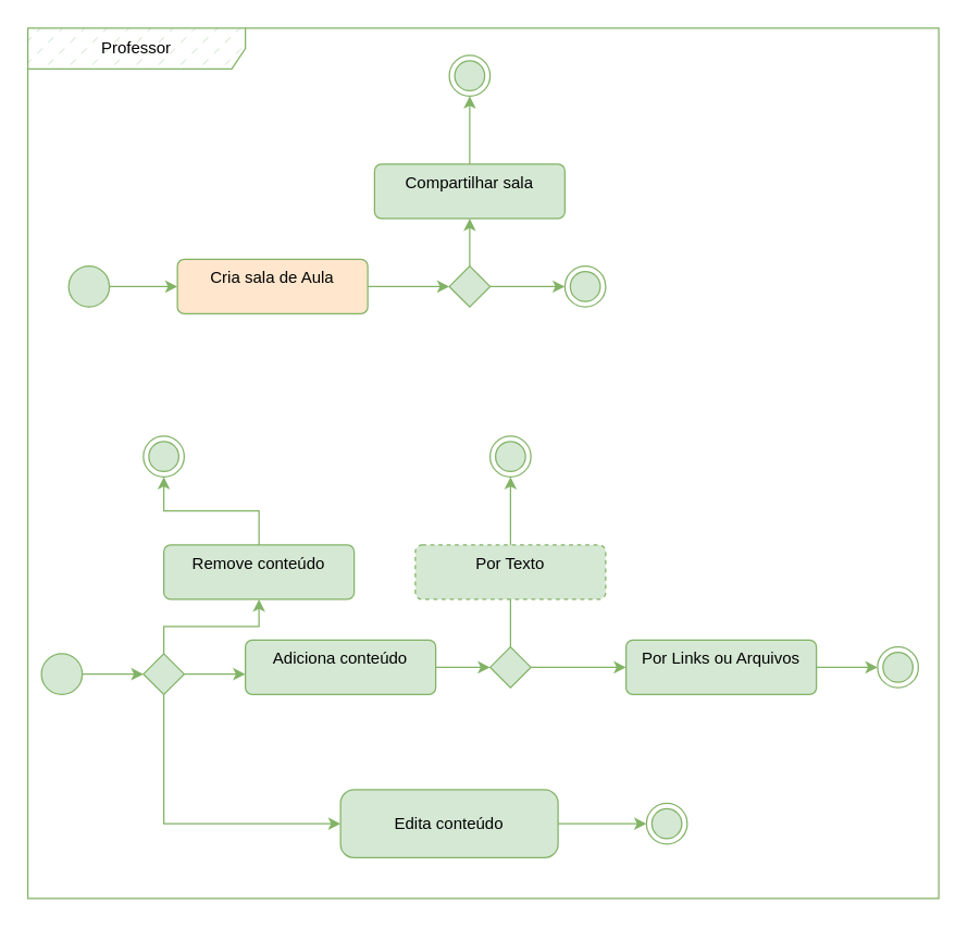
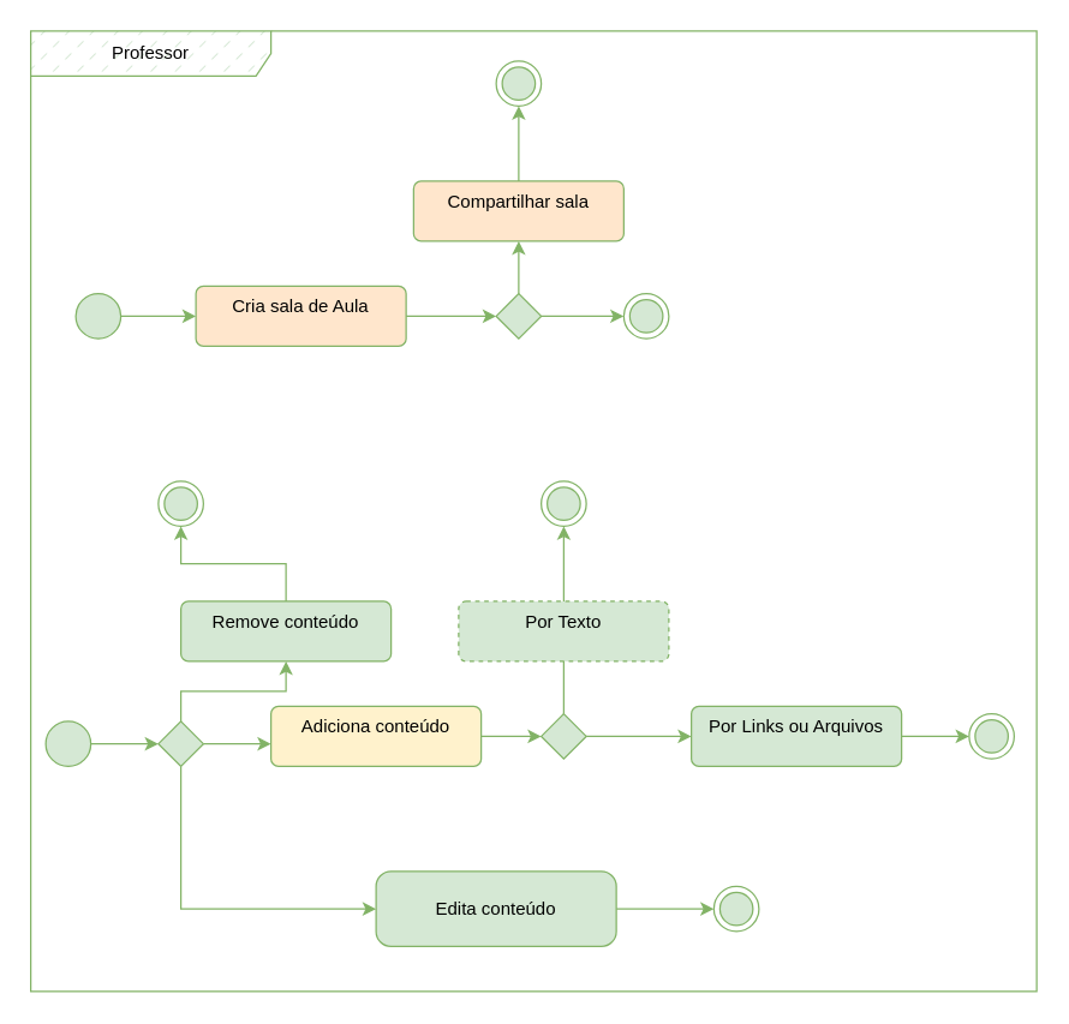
  <mxCell id="0" />
  <mxCell id="1" parent="0" />
  <mxCell id="2" value="Professor" style="shape=umlFrame;whiteSpace=wrap;html=1;pointerEvents=0;recursiveResize=0;container=1;collapsible=0;width=160;fillStyle=dashed;fillColor=#d5e8d4;strokeColor=#82b366;" parent="1" vertex="1"><mxGeometry x="20" y="20" width="670" height="640" as="geometry" /></mxCell>
  <mxCell id="3" style="edgeStyle=orthogonalEdgeStyle;rounded=0;orthogonalLoop=1;jettySize=auto;html=1;entryX=0;entryY=0.5;entryDx=0;entryDy=0;fillColor=#d5e8d4;strokeColor=#82b366;" parent="2" source="4" target="7" edge="1"><mxGeometry relative="1" as="geometry" /></mxCell>
- <mxCell id="4" value="Adiciona conteúdo" style="html=1;align=center;verticalAlign=top;rounded=1;absoluteArcSize=1;arcSize=10;dashed=0;whiteSpace=wrap;fillColor=#d5e8d4;strokeColor=#82b366;" parent="2" vertex="1"><mxGeometry x="160" y="450" width="140" height="40" as="geometry" /></mxCell>
+ <mxCell id="4" value="Adiciona conteúdo" style="html=1;align=center;verticalAlign=top;rounded=1;absoluteArcSize=1;arcSize=10;dashed=0;whiteSpace=wrap;fillColor=#fff2cc;strokeColor=#82b366;" parent="2" vertex="1"><mxGeometry x="160" y="450" width="140" height="40" as="geometry" /></mxCell>
  <mxCell id="5" style="edgeStyle=orthogonalEdgeStyle;rounded=0;orthogonalLoop=1;jettySize=auto;html=1;fillColor=#d5e8d4;strokeColor=#82b366;" parent="2" source="7" edge="1"><mxGeometry relative="1" as="geometry"><mxPoint x="355" y="400" as="targetPoint" /></mxGeometry></mxCell>
  <mxCell id="6" style="edgeStyle=orthogonalEdgeStyle;rounded=0;orthogonalLoop=1;jettySize=auto;html=1;fillColor=#d5e8d4;strokeColor=#82b366;" parent="2" source="7" edge="1"><mxGeometry relative="1" as="geometry"><mxPoint x="440" y="470" as="targetPoint" /></mxGeometry></mxCell>
  <mxCell id="7" value="" style="rhombus;fillColor=#d5e8d4;strokeColor=#82b366;" parent="2" vertex="1"><mxGeometry x="340" y="455" width="30" height="30" as="geometry" /></mxCell>
  <mxCell id="8" style="edgeStyle=orthogonalEdgeStyle;rounded=0;orthogonalLoop=1;jettySize=auto;html=1;fillColor=#d5e8d4;strokeColor=#82b366;" parent="2" source="9" target="12" edge="1"><mxGeometry relative="1" as="geometry"><mxPoint x="640" y="470" as="targetPoint" /></mxGeometry></mxCell>
  <mxCell id="9" value="Por Links ou Arquivos" style="html=1;align=center;verticalAlign=top;rounded=1;absoluteArcSize=1;arcSize=10;dashed=0;whiteSpace=wrap;fillColor=#d5e8d4;strokeColor=#82b366;" parent="2" vertex="1"><mxGeometry x="440" y="450" width="140" height="40" as="geometry" /></mxCell>
  <mxCell id="10" style="edgeStyle=orthogonalEdgeStyle;rounded=0;orthogonalLoop=1;jettySize=auto;html=1;fillColor=#d5e8d4;strokeColor=#82b366;" parent="2" source="11" target="13" edge="1"><mxGeometry relative="1" as="geometry"><mxPoint x="355.0" y="330" as="targetPoint" /></mxGeometry></mxCell>
  <mxCell id="11" value="Por Texto" style="html=1;align=center;verticalAlign=top;rounded=1;absoluteArcSize=1;arcSize=10;dashed=1;whiteSpace=wrap;fillColor=#d5e8d4;strokeColor=#82b366;" parent="2" vertex="1"><mxGeometry x="285" y="380" width="140" height="40" as="geometry" /></mxCell>
  <mxCell id="12" value="" style="ellipse;html=1;shape=endState;fillColor=#d5e8d4;strokeColor=#82b366;" parent="2" vertex="1"><mxGeometry x="625" y="455" width="30" height="30" as="geometry" /></mxCell>
  <mxCell id="13" value="" style="ellipse;html=1;shape=endState;fillColor=#d5e8d4;strokeColor=#82b366;" parent="2" vertex="1"><mxGeometry x="340.0" y="300" width="30" height="30" as="geometry" /></mxCell>
  <mxCell id="14" style="edgeStyle=orthogonalEdgeStyle;rounded=0;orthogonalLoop=1;jettySize=auto;html=1;fillColor=#d5e8d4;strokeColor=#82b366;" parent="2" source="18" edge="1"><mxGeometry relative="1" as="geometry"><mxPoint x="160" y="475" as="targetPoint" /></mxGeometry></mxCell>
  <mxCell id="15" style="edgeStyle=orthogonalEdgeStyle;rounded=0;orthogonalLoop=1;jettySize=auto;html=1;exitX=0;exitY=0.5;exitDx=0;exitDy=0;entryX=0;entryY=0;entryDx=0;entryDy=0;fillColor=#d5e8d4;strokeColor=#82b366;" parent="2" source="20" target="20" edge="1"><mxGeometry relative="1" as="geometry" /></mxCell>
  <mxCell id="16" value="" style="edgeStyle=orthogonalEdgeStyle;rounded=0;orthogonalLoop=1;jettySize=auto;html=1;fillColor=#d5e8d4;strokeColor=#82b366;" edge="1" parent="2" source="18" target="22"><mxGeometry relative="1" as="geometry" /></mxCell>
  <mxCell id="17" style="edgeStyle=orthogonalEdgeStyle;rounded=0;orthogonalLoop=1;jettySize=auto;html=1;exitX=0.5;exitY=1;exitDx=0;exitDy=0;entryX=0;entryY=0.5;entryDx=0;entryDy=0;fillColor=#d5e8d4;strokeColor=#82b366;" edge="1" parent="2" source="18" target="36"><mxGeometry relative="1" as="geometry" /></mxCell>
  <mxCell id="18" value="" style="rhombus;fillColor=#d5e8d4;strokeColor=#82b366;" parent="2" vertex="1"><mxGeometry x="85" y="460" width="30" height="30" as="geometry" /></mxCell>
  <mxCell id="19" value="" style="edgeStyle=orthogonalEdgeStyle;rounded=0;orthogonalLoop=1;jettySize=auto;html=1;fillColor=#d5e8d4;strokeColor=#82b366;" edge="1" parent="2" source="20" target="18"><mxGeometry relative="1" as="geometry" /></mxCell>
  <mxCell id="20" value="" style="ellipse;fillColor=#d5e8d4;html=1;strokeColor=#82b366;" parent="2" vertex="1"><mxGeometry x="10" y="460" width="30" height="30" as="geometry" /></mxCell>
  <mxCell id="21" style="edgeStyle=orthogonalEdgeStyle;rounded=0;orthogonalLoop=1;jettySize=auto;html=1;fillColor=#d5e8d4;strokeColor=#82b366;" parent="2" source="22" target="23" edge="1"><mxGeometry relative="1" as="geometry"><mxPoint x="100" y="340" as="targetPoint" /></mxGeometry></mxCell>
  <mxCell id="22" value="Remove conteúdo" style="html=1;align=center;verticalAlign=top;rounded=1;absoluteArcSize=1;arcSize=10;dashed=0;whiteSpace=wrap;fillColor=#d5e8d4;strokeColor=#82b366;" parent="2" vertex="1"><mxGeometry x="100" y="380" width="140" height="40" as="geometry" /></mxCell>
  <mxCell id="23" value="" style="ellipse;html=1;shape=endState;fillColor=#d5e8d4;strokeColor=#82b366;" parent="2" vertex="1"><mxGeometry x="85" y="300" width="30" height="30" as="geometry" /></mxCell>
  <mxCell id="24" style="edgeStyle=orthogonalEdgeStyle;rounded=0;orthogonalLoop=1;jettySize=auto;html=1;fillColor=#d5e8d4;strokeColor=#82b366;" parent="2" source="25" target="27" edge="1"><mxGeometry relative="1" as="geometry"><mxPoint x="160" y="190" as="targetPoint" /></mxGeometry></mxCell>
  <mxCell id="25" value="" style="ellipse;fillColor=#d5e8d4;html=1;strokeColor=#82b366;" parent="2" vertex="1"><mxGeometry x="30" y="175" width="30" height="30" as="geometry" /></mxCell>
  <mxCell id="26" style="edgeStyle=orthogonalEdgeStyle;rounded=0;orthogonalLoop=1;jettySize=auto;html=1;fillColor=#d5e8d4;strokeColor=#82b366;" parent="2" source="27" target="30" edge="1"><mxGeometry relative="1" as="geometry" /></mxCell>
  <mxCell id="27" value="Cria sala de Aula" style="html=1;align=center;verticalAlign=top;rounded=1;absoluteArcSize=1;arcSize=10;dashed=0;whiteSpace=wrap;fillColor=#ffe6cc;strokeColor=#82b366;" parent="2" vertex="1"><mxGeometry x="110" y="170" width="140" height="40" as="geometry" /></mxCell>
  <mxCell id="28" style="edgeStyle=orthogonalEdgeStyle;rounded=0;orthogonalLoop=1;jettySize=auto;html=1;fillColor=#d5e8d4;strokeColor=#82b366;" parent="2" source="30" target="32" edge="1"><mxGeometry relative="1" as="geometry"><mxPoint x="325" y="130" as="targetPoint" /></mxGeometry></mxCell>
  <mxCell id="29" style="edgeStyle=orthogonalEdgeStyle;rounded=0;orthogonalLoop=1;jettySize=auto;html=1;fillColor=#d5e8d4;strokeColor=#82b366;" parent="2" source="30" target="33" edge="1"><mxGeometry relative="1" as="geometry" /></mxCell>
  <mxCell id="30" value="" style="rhombus;fillColor=#d5e8d4;strokeColor=#82b366;" parent="2" vertex="1"><mxGeometry x="310" y="175" width="30" height="30" as="geometry" /></mxCell>
  <mxCell id="31" style="edgeStyle=orthogonalEdgeStyle;rounded=0;orthogonalLoop=1;jettySize=auto;html=1;fillColor=#d5e8d4;strokeColor=#82b366;" parent="2" source="32" target="34" edge="1"><mxGeometry relative="1" as="geometry"><mxPoint x="325.0" y="30" as="targetPoint" /></mxGeometry></mxCell>
- <mxCell id="32" value="Compartilhar sala" style="html=1;align=center;verticalAlign=top;rounded=1;absoluteArcSize=1;arcSize=10;dashed=0;whiteSpace=wrap;fillColor=#d5e8d4;strokeColor=#82b366;" parent="2" vertex="1"><mxGeometry x="255" y="100" width="140" height="40" as="geometry" /></mxCell>
+ <mxCell id="32" value="Compartilhar sala" style="html=1;align=center;verticalAlign=top;rounded=1;absoluteArcSize=1;arcSize=10;dashed=0;whiteSpace=wrap;fillColor=#ffe6cc;strokeColor=#82b366;" parent="2" vertex="1"><mxGeometry x="255" y="100" width="140" height="40" as="geometry" /></mxCell>
  <mxCell id="33" value="" style="ellipse;html=1;shape=endState;fillColor=#d5e8d4;strokeColor=#82b366;" parent="2" vertex="1"><mxGeometry x="395" y="175" width="30" height="30" as="geometry" /></mxCell>
  <mxCell id="34" value="" style="ellipse;html=1;shape=endState;fillColor=#d5e8d4;strokeColor=#82b366;" parent="2" vertex="1"><mxGeometry x="310.0" y="20" width="30" height="30" as="geometry" /></mxCell>
  <mxCell id="35" style="edgeStyle=orthogonalEdgeStyle;rounded=0;orthogonalLoop=1;jettySize=auto;html=1;fillColor=#d5e8d4;strokeColor=#82b366;" parent="2" source="36" target="37" edge="1"><mxGeometry relative="1" as="geometry"><mxPoint x="470" y="585.0" as="targetPoint" /></mxGeometry></mxCell>
  <mxCell id="36" value="Edita conteúdo" style="html=1;dashed=0;rounded=1;absoluteArcSize=1;arcSize=20;verticalAlign=middle;align=center;whiteSpace=wrap;fillColor=#d5e8d4;strokeColor=#82b366;" parent="2" vertex="1"><mxGeometry x="230" y="560" width="160" height="50" as="geometry" /></mxCell>
  <mxCell id="37" value="" style="ellipse;html=1;shape=endState;fillColor=#d5e8d4;strokeColor=#82b366;" parent="2" vertex="1"><mxGeometry x="455" y="570.0" width="30" height="30" as="geometry" /></mxCell>
